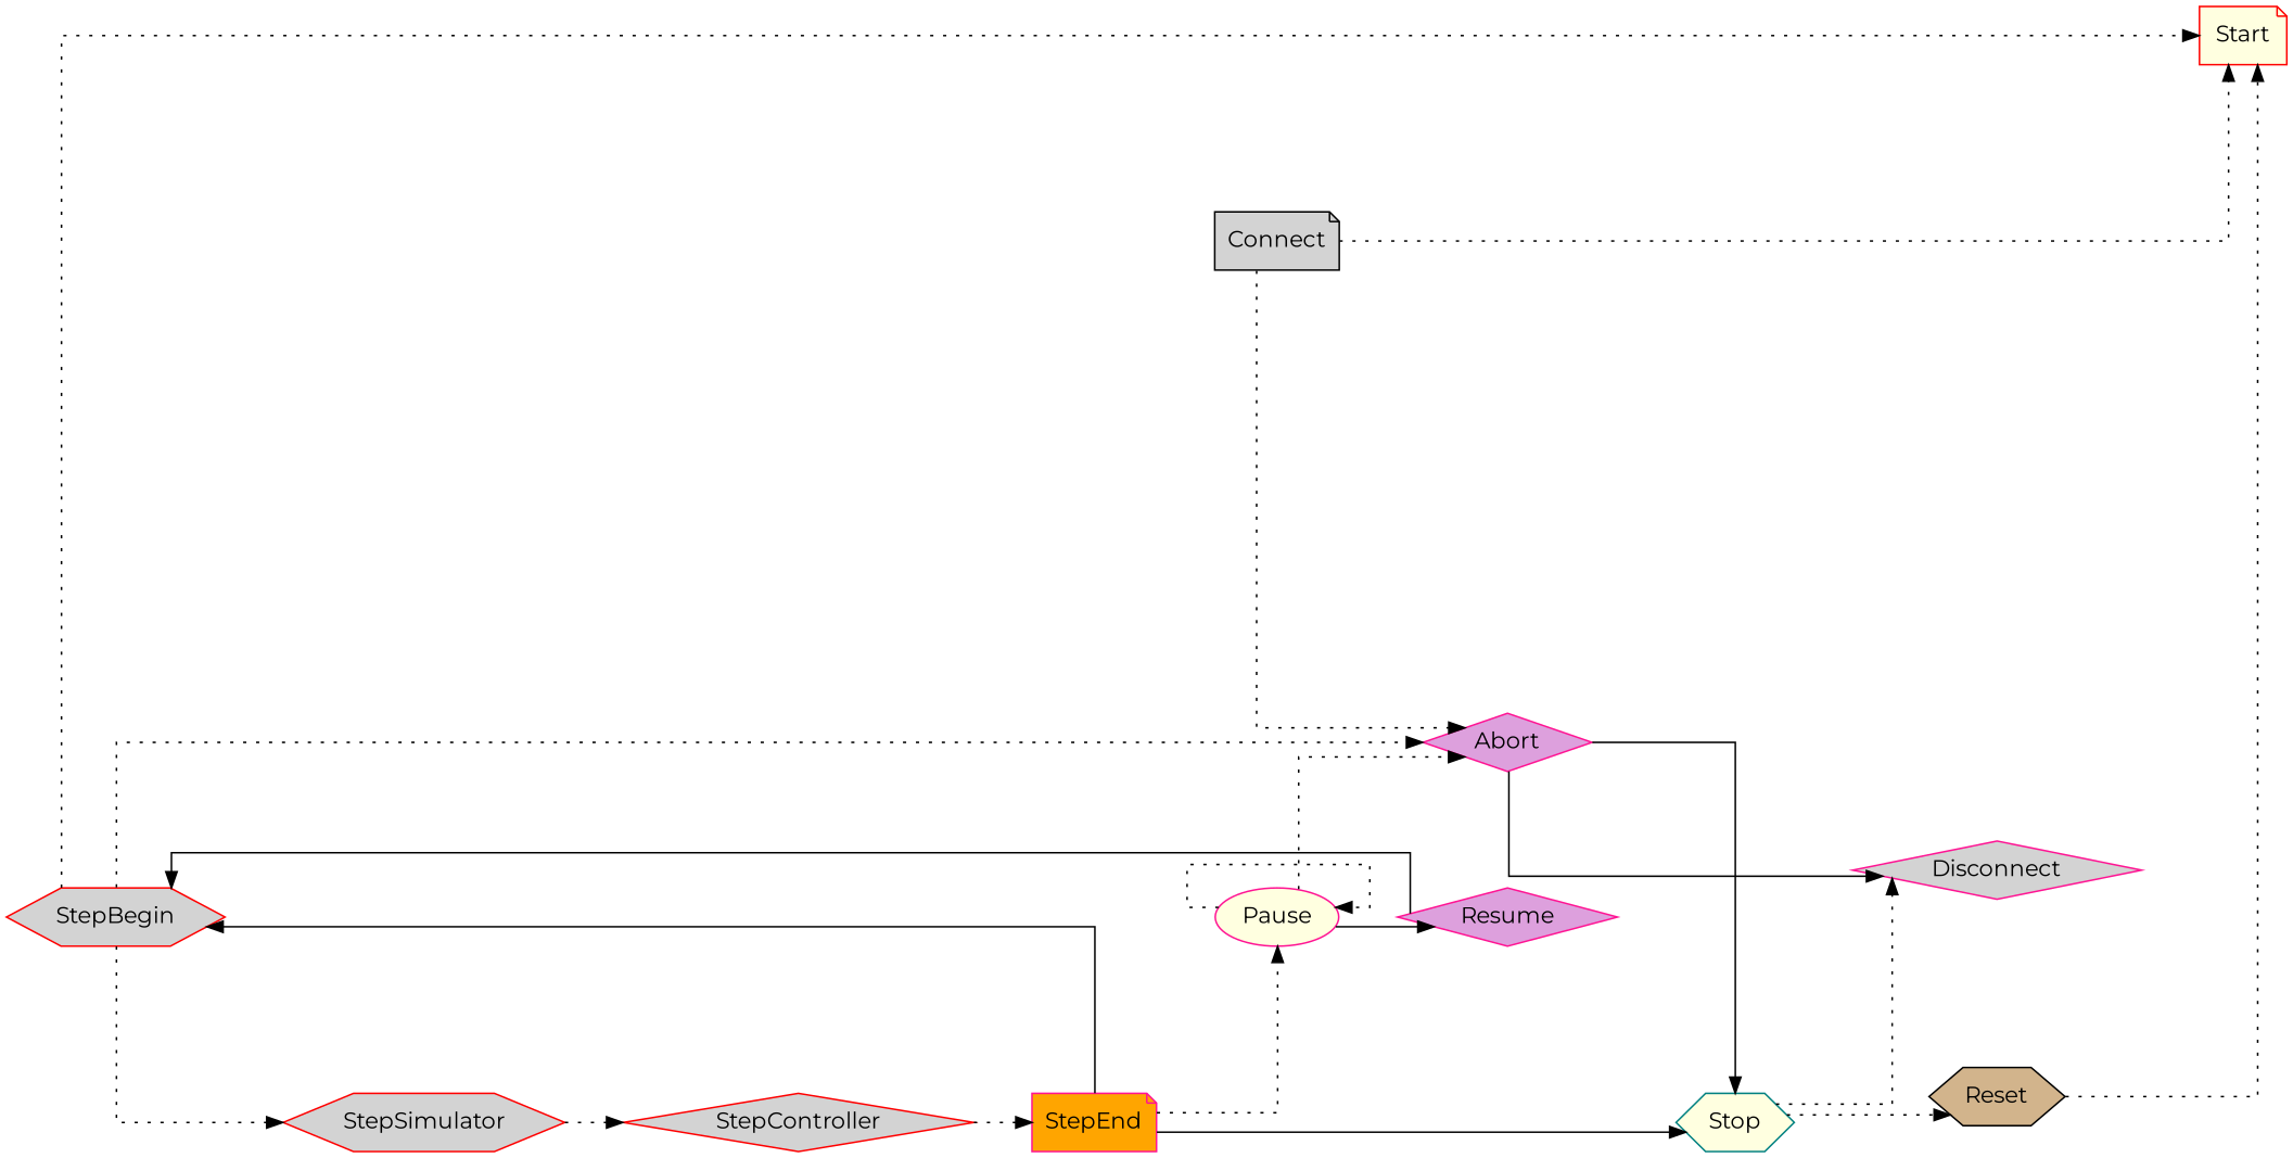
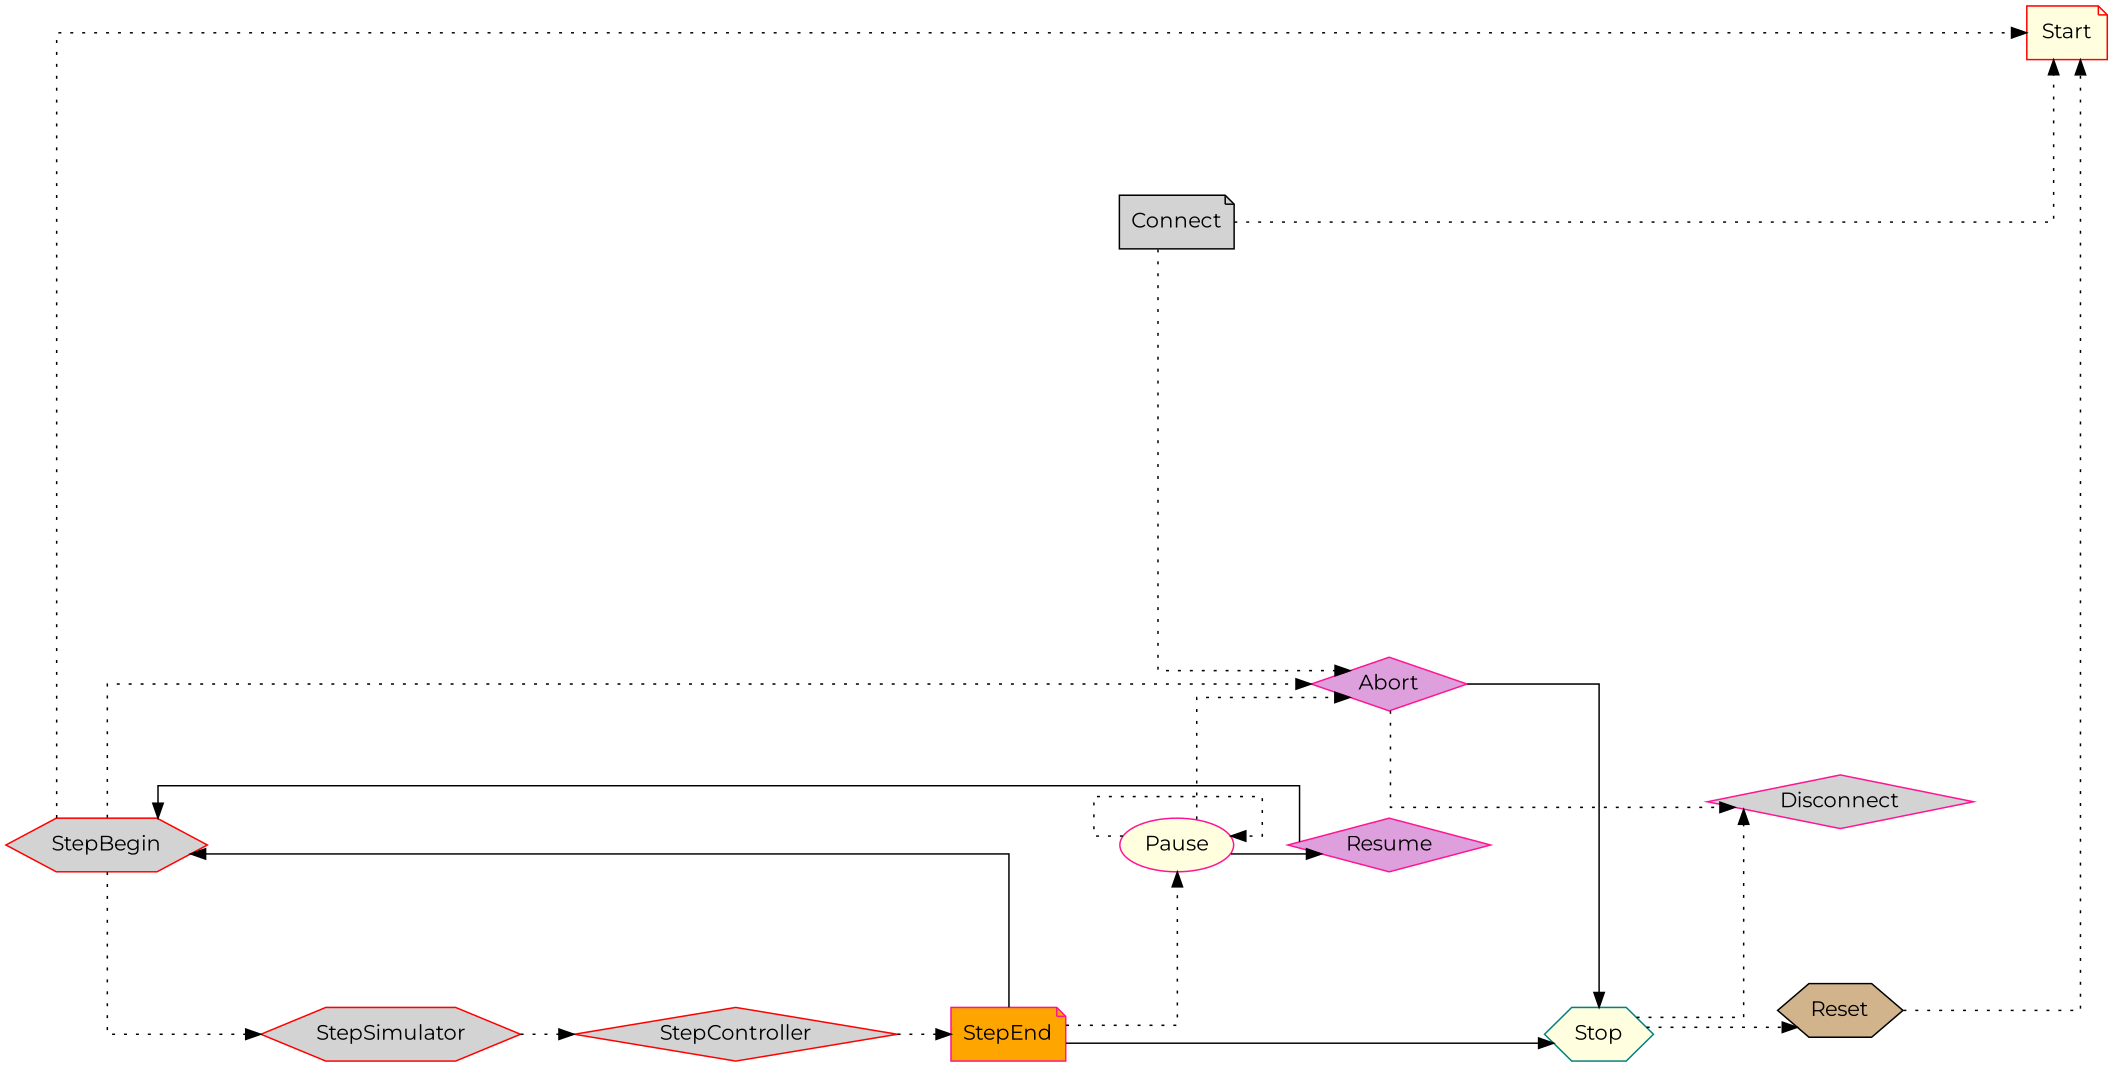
  digraph {
    fontname=Montserrat
    nodesep=1
    rankdir=LR
    splines=ortho
    node [color=deeppink fillcolor=lightgrey fontname=Montserrat shape=diamond style=filled]
    edge [fontname=Montserrat style=dotted]
    Abort [fillcolor=plum]
    Connect [color=black shape=note]
    Disconnect
    Start [color=red fillcolor=lightyellow group=1 shape=note]
    StepBegin [color=red group=1 shape=hexagon]
    StepSimulator [color=red group=1 shape=hexagon]
    StepController [color=red group=1]
    StepEnd [fillcolor=orange group=1 shape=note]
    Stop [color=teal fillcolor=lightyellow group=1 shape=hexagon]
    Pause [fillcolor=lightyellow shape=ellipse]
    Reset [color=black fillcolor=tan shape=hexagon]
    Resume [fillcolor=plum]
    subgraph sub_1 {
      Abort
    }
    subgraph sub_2 {
      Connect
      Disconnect
    }
    subgraph sub_3 {
      Connect
      Disconnect
      Start
      StepBegin
      StepSimulator
      StepController
      StepEnd
      Stop
    }
-   Abort -> Disconnect [style=solid]
+   Abort -> Disconnect
    Abort -> Stop [style=solid]
    Connect -> Abort
    Connect -> Start
    StepBegin -> Abort
    StepBegin -> Start
    StepBegin -> StepSimulator
    StepSimulator -> StepController
    StepController -> StepEnd
    StepEnd -> StepBegin [style=solid]
    StepEnd -> Stop [style=solid]
    StepEnd -> Pause
    Stop -> Disconnect
    Stop -> Reset
    Pause -> Abort
    Pause -> Pause [splines=curved]
    Pause -> Resume [style=solid]
    Reset -> Start
    Resume -> StepBegin [style=solid]
  }
